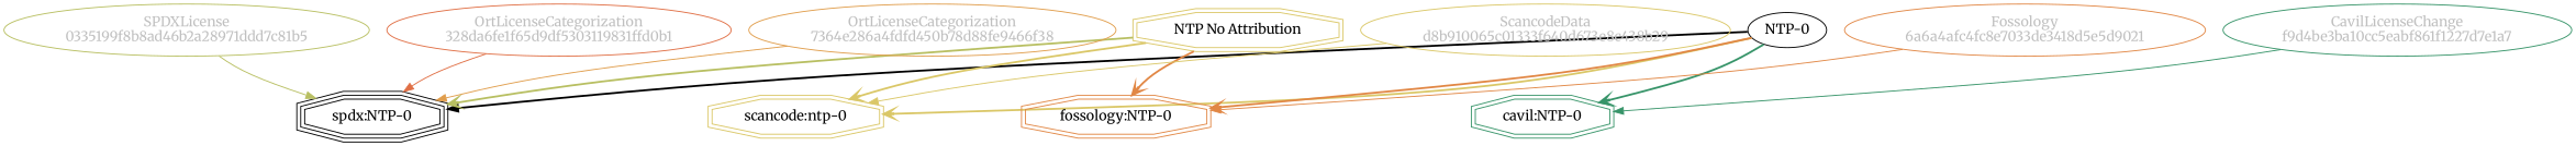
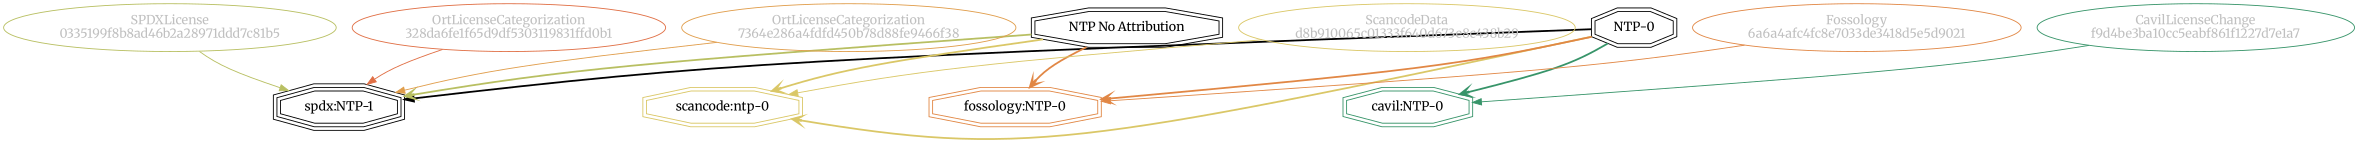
  strict digraph {
    fontname=Merriweather
    splines=curved
    node [fontname=Merriweather shape=ellipse]
    edge [color="#dac767" fontname=Merriweather weight=0.7 style=bold]
    n1 [color="#b8bf62" fillcolor="beige;1" fontcolor=gray label="SPDXLicense\n0335199f8b8ad46b2a28971ddd7c81b5"]
-   n2 [label="spdx:NTP-0" shape=tripleoctagon]
-   n3 [label="NTP-0"]
+   n2 [label="spdx:NTP-1" shape=tripleoctagon]
+   n3 [label="NTP-0" shape=doubleoctagon]
    n4 [color="#dac767" label="scancode:ntp-0" shape=doubleoctagon]
    n5 [color="#e18745" label="fossology:NTP-0" shape=doubleoctagon]
    n6 [color="#379469" label="cavil:NTP-0" shape=doubleoctagon]
-   n7 [label="NTP No Attribution" shape=doubleoctagon color="#dac767"]
+   n7 [label="NTP No Attribution" shape=doubleoctagon]
    n8 [color="#dac767" fillcolor="beige;1" fontcolor=gray label="ScancodeData\nd8b910065c01333f640d673e8c438b29"]
    n9 [color="#e18745" fillcolor="beige;1" fontcolor=gray label="Fossology\n6a6a4afc4fc8e7033de3418d5e5d9021"]
    n10 [color="#e06f45" fillcolor="beige;1" fontcolor=gray label="OrtLicenseCategorization\n328da6fe1f65d9df5303119831ffd0b1"]
    n11 [color="#e09d4b" fillcolor="beige;1" fontcolor=gray label="OrtLicenseCategorization\n7364e286a4fdfd450b78d88fe9466f38"]
    n12 [color="#379469" fillcolor="beige;1" fontcolor=gray label="CavilLicenseChange\nf9d4be3ba10cc5eabf861f1227d7e1a7"]
    n1 -> n2 [color="#b8bf62" weight=0.5 style=""]
    n3 -> n2 [arrowhead=normal color=""]
    n3 -> n4 [arrowhead=vee]
    n3 -> n5 [arrowhead=vee color="#e18745"]
    n3 -> n6 [arrowhead=vee color="#379469"]
    n7 -> n2 [arrowhead=vee color="#b8bf62"]
    n7 -> n4 [arrowhead=vee]
    n7 -> n5 [arrowhead=vee color="#e18745"]
    n8 -> n4 [weight=0.5 style=""]
    n9 -> n5 [color="#e18745" weight=0.5 style=""]
    n10 -> n2 [color="#e06f45" weight=0.5 style=""]
    n11 -> n2 [color="#e09d4b" weight=0.5 style=""]
    n12 -> n6 [color="#379469" weight=0.5 style=""]
  }
